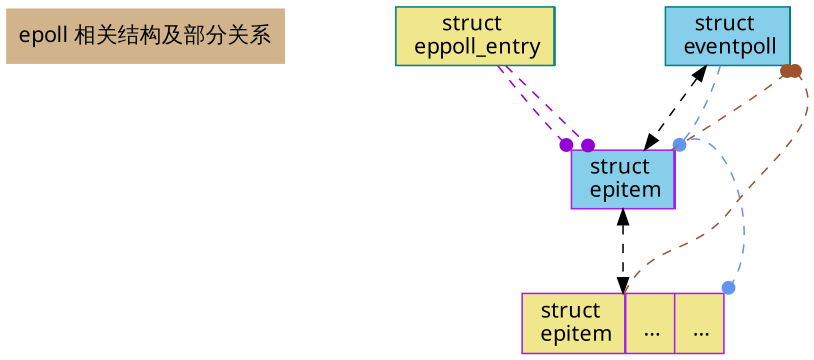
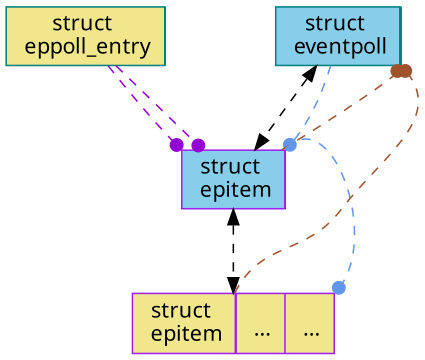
  digraph {
    compound=true
    nodesep=1
    rankdir=TB
    ranksep=.75
    node [fontname="Microsoft YaHei" fontsize=14 shape=record style=filled fillcolor=skyblue color=purple]
    edge [fontname="Microsoft YaHei" fontsize=11 headport=next style=dashed tailport=ep arrowhead=dot]
-   n1 [label="epoll 相关结构及部分关系" shape=plaintext fillcolor=tan]
    n2 [color=teal label="<eventpoll> struct \n eventpoll |\n			<lock> spinlock_t lock; |\n			<mutex> struct mutex mtx; |\n			<wq> wait_queue_head_t wq; |\n			<poll_wait> wait_queue_head_t poll_wait; |\n			<rdllist> struct list_head rdllist; |\n			<ovflist> struct epitem *ovflist; |\n			<rbr> struct rb_root_cached rbr; |\n			<ws> struct wakeup_source *ws; |\n			<user> struct user_struct *user; |\n			<file> struct file *file; |\n			<visited> int visited; |\n			<visited_list_link> struct list_head visited_list_link;"]
    n3 [label="<epitem> struct \n epitem  |\n			<rb>struct rb_node rbn;\nstruct rcu_head rcu; |\n			<rdllink> struct list_head rdllink; |\n			<next> struct epitem *next; |\n			<ffd> struct epoll_filefd ffd; |\n			<nwait> int nwait; |\n			<pwqlist> struct list_head pwqlist; |\n			<ep> struct eventpoll *ep; |\n			<fllink> struct list_head fllink; |\n			<ws> struct wakeup_source __rcu *ws; |\n			<event> struct epoll_event event;"]
    n4 [label="<epitem> struct \n epitem |\n			<rb>struct rb_node rbn;\nstruct rcu_head rcu; |\n			<rdllink> struct list_head rdllink; |\n			<next> struct epitem *next; |\n			<ep> struct eventpoll *ep; |\n			 ··· |\n			 ··· " fillcolor=khaki]
    n5 [color=teal label="<entry> struct \n eppoll_entry |\n			<llink> struct list_head llink; |\n			<base> struct epitem *base; |\n			<wait> wait_queue_entry_t wait; |\n			<whead> wait_queue_head_t *whead;" fillcolor=khaki]
    n2 -> n3 [color=cornflowerblue tailport=ovflist]
    n2 -> n3 [dir=both headport=rdllink tailport=rdllist arrowhead=""]
    n3 -> n2 [color=sienna headport=se]
    n3 -> n4 [color=cornflowerblue tailport=next]
    n3 -> n4 [dir=both headport=rdllink tailport=rdllink arrowhead=""]
    n4 -> n2 [color=sienna headport=se]
    n5 -> n3 [color=darkviolet headport=pwqlist tailport=llink]
    n5 -> n3 [color=darkviolet headport=nw tailport=base]
  }
